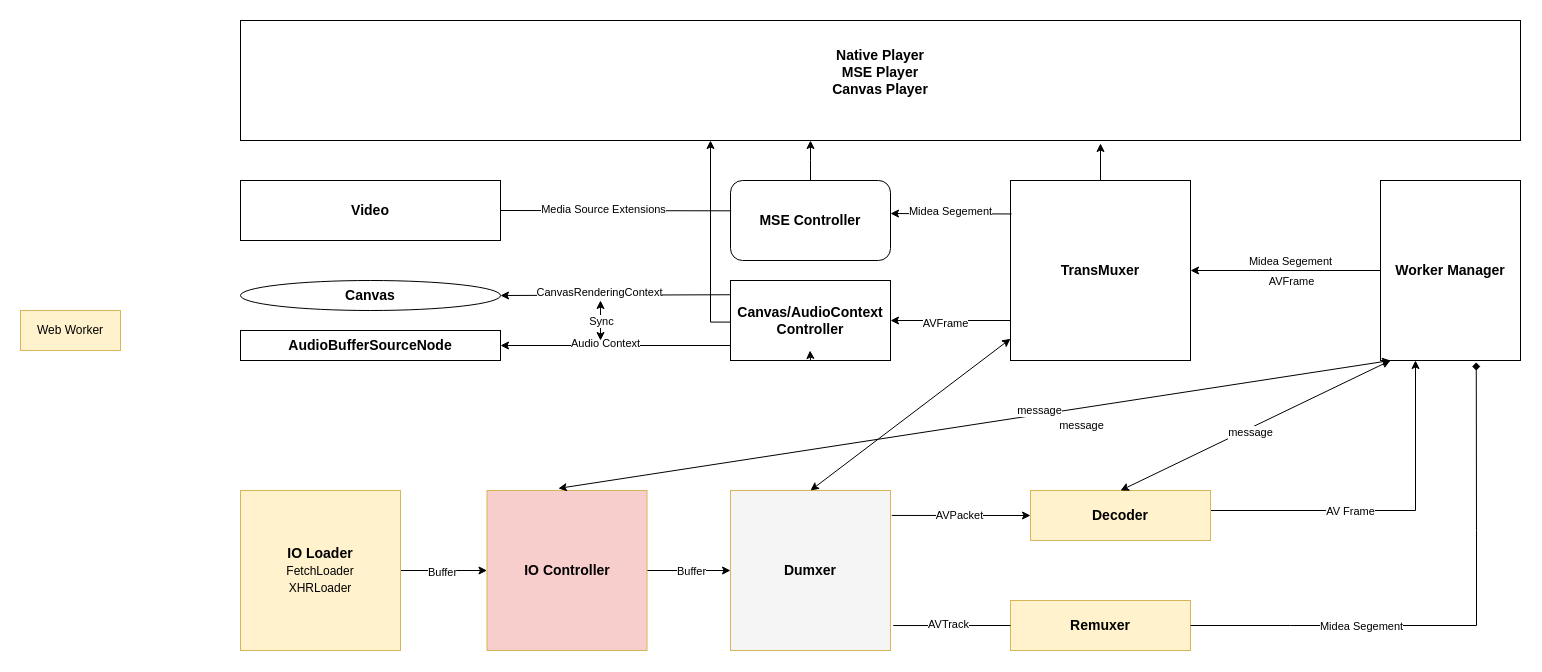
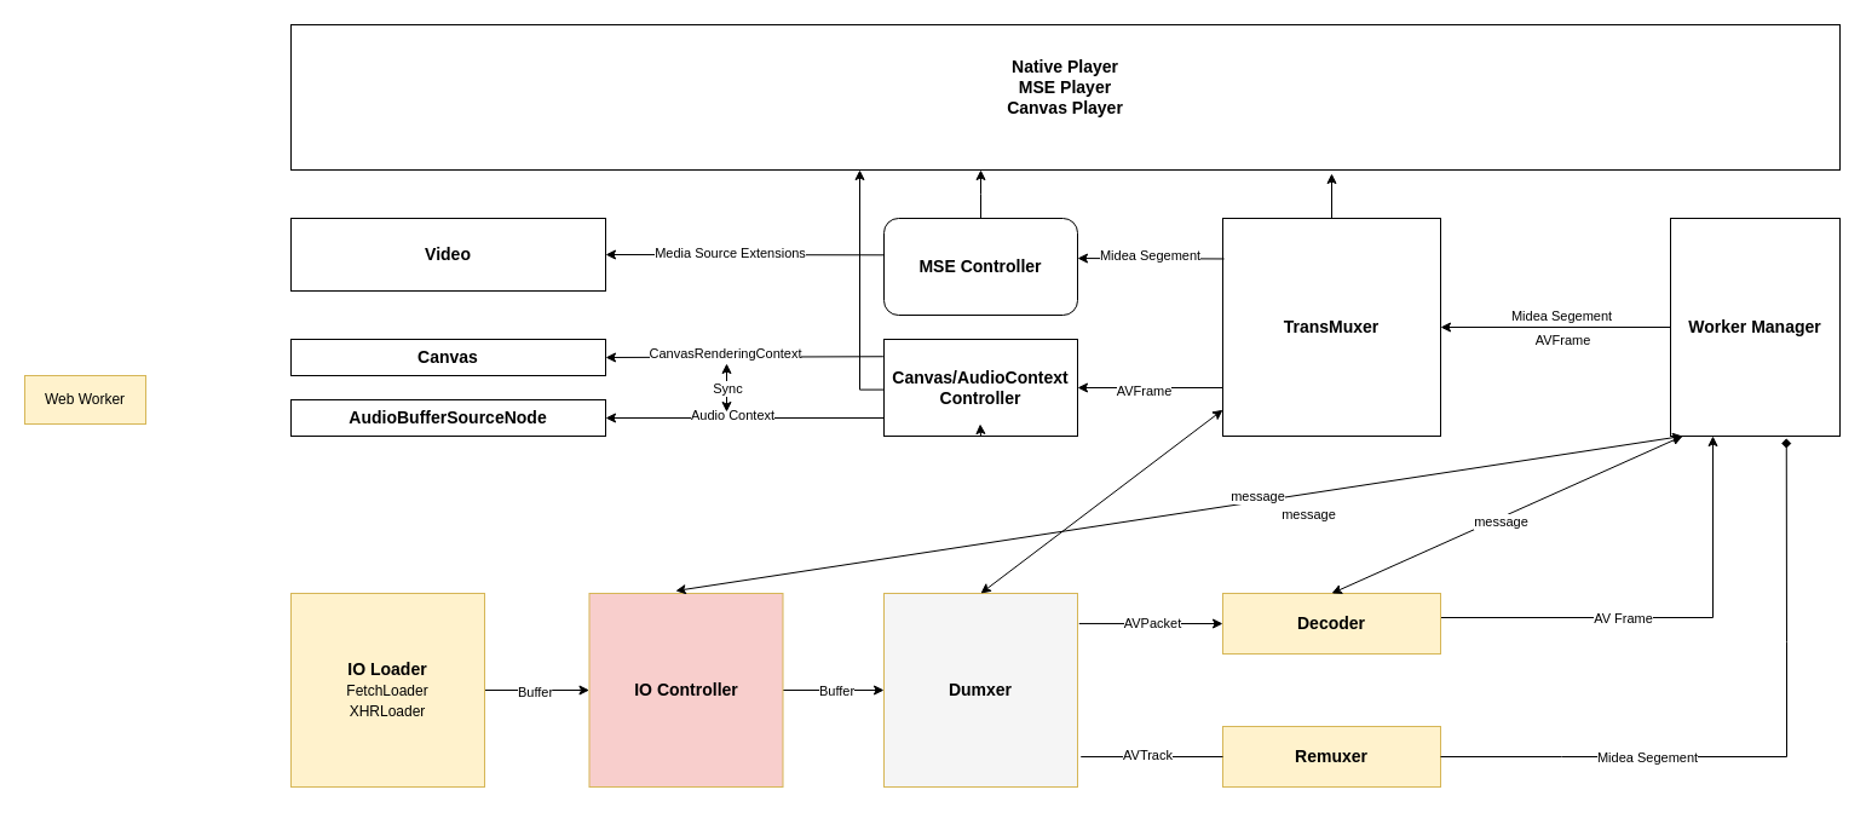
  <mxCell id="0" />
  <mxCell id="1" parent="0" />
  <mxCell id="2" value="&lt;b style=&quot;font-size: 14px;&quot;&gt;Native Player&lt;br&gt;MSE Player&lt;br style=&quot;font-size: 14px;&quot;&gt;Canvas Player&lt;br&gt;&lt;br&gt;&lt;/b&gt;" style="rounded=0;whiteSpace=wrap;html=1;fontSize=14;" parent="1" vertex="1"><mxGeometry x="240" y="20" width="1280" height="120" as="geometry" /></mxCell>
  <mxCell id="3" value="" style="edgeStyle=orthogonalEdgeStyle;rounded=0;orthogonalLoop=1;jettySize=auto;html=1;" parent="1" source="4" target="2" edge="1"><mxGeometry relative="1" as="geometry"><Array as="points"><mxPoint x="810" y="160" /><mxPoint x="810" y="160" /></Array></mxGeometry></mxCell>
  <mxCell id="4" value="&lt;b style=&quot;font-size: 14px;&quot;&gt;MSE Controller&lt;/b&gt;" style="whiteSpace=wrap;html=1;fontSize=14;rounded=1;" parent="1" vertex="1"><mxGeometry x="730" y="180" width="160" height="80" as="geometry" /></mxCell>
  <mxCell id="5" value="&lt;b style=&quot;font-size: 14px;&quot;&gt;TransMuxer&lt;/b&gt;" style="rounded=0;whiteSpace=wrap;html=1;fontSize=14;" parent="1" vertex="1"><mxGeometry x="1010" y="180" width="180" height="180" as="geometry" /></mxCell>
  <mxCell id="6" style="edgeStyle=orthogonalEdgeStyle;rounded=0;orthogonalLoop=1;jettySize=auto;html=1;entryX=0.385;entryY=0.987;entryDx=0;entryDy=0;entryPerimeter=0;" parent="1" edge="1"><mxGeometry relative="1" as="geometry"><mxPoint x="710" y="140" as="targetPoint" /><mxPoint x="828.9" y="321.56" as="sourcePoint" /><Array as="points"><mxPoint x="709.9" y="321.56" /></Array></mxGeometry></mxCell>
  <mxCell id="7" value="&lt;b style=&quot;font-size: 14px;&quot;&gt;Canvas/AudioContext Controller&lt;/b&gt;" style="rounded=0;whiteSpace=wrap;html=1;fontSize=14;" parent="1" vertex="1"><mxGeometry x="730" y="280" width="160" height="80" as="geometry" /></mxCell>
  <mxCell id="8" value="&lt;b style=&quot;font-size: 14px;&quot;&gt;Dumxer&lt;/b&gt;" style="rounded=0;whiteSpace=wrap;html=1;fontSize=14;fillColor=#f5f5f5;strokeColor=#d6b656;" parent="1" vertex="1"><mxGeometry x="730" y="490" width="160" height="160" as="geometry" /></mxCell>
  <mxCell id="9" value="&lt;b style=&quot;font-size: 14px;&quot;&gt;Remuxer&lt;/b&gt;" style="rounded=0;whiteSpace=wrap;html=1;fontSize=14;fillColor=#fff2cc;strokeColor=#d6b656;" parent="1" vertex="1"><mxGeometry x="1010" y="600" width="180" height="50" as="geometry" /></mxCell>
  <mxCell id="10" value="" style="edgeStyle=orthogonalEdgeStyle;rounded=0;orthogonalLoop=1;jettySize=auto;html=1;fontSize=14;entryX=0.25;entryY=1;entryDx=0;entryDy=0;" parent="1" source="12" target="42" edge="1"><mxGeometry relative="1" as="geometry"><Array as="points"><mxPoint x="1415" y="510" /></Array></mxGeometry></mxCell>
  <mxCell id="11" value="AV Frame" style="edgeLabel;html=1;align=center;verticalAlign=middle;resizable=0;points=[];" parent="10" vertex="1" connectable="0"><mxGeometry x="0.033" y="4" relative="1" as="geometry"><mxPoint x="-44" y="4" as="offset" /></mxGeometry></mxCell>
- <mxCell id="12" value="&lt;b style=&quot;font-size: 14px;&quot;&gt;Decoder&lt;/b&gt;" style="rounded=0;whiteSpace=wrap;html=1;fontSize=14;fillColor=#fff2cc;strokeColor=#d6b656;" parent="1" vertex="1"><mxGeometry x="1030" y="490" width="180" height="50" as="geometry" /></mxCell>
+ <mxCell id="12" value="&lt;b style=&quot;font-size: 14px;&quot;&gt;Decoder&lt;/b&gt;" style="rounded=0;whiteSpace=wrap;html=1;fontSize=14;fillColor=#fff2cc;strokeColor=#d6b656;" parent="1" vertex="1"><mxGeometry x="1010" y="490" width="180" height="50" as="geometry" /></mxCell>
  <mxCell id="13" value="&lt;b style=&quot;font-size: 14px;&quot;&gt;Video&lt;/b&gt;" style="rounded=0;whiteSpace=wrap;html=1;fontSize=14;" parent="1" vertex="1"><mxGeometry x="240" y="180" width="260" height="60" as="geometry" /></mxCell>
- <mxCell id="14" value="&lt;b style=&quot;font-size: 14px;&quot;&gt;Canvas&lt;/b&gt;" style="ellipse;whiteSpace=wrap;html=1;fontSize=14;" parent="1" vertex="1"><mxGeometry x="240" y="280" width="260" height="30" as="geometry" /></mxCell>
+ <mxCell id="14" value="&lt;b style=&quot;font-size: 14px;&quot;&gt;Canvas&lt;/b&gt;" style="rounded=0;whiteSpace=wrap;html=1;fontSize=14;" parent="1" vertex="1"><mxGeometry x="240" y="280" width="260" height="30" as="geometry" /></mxCell>
  <mxCell id="15" value="&lt;b style=&quot;font-size: 14px;&quot;&gt;AudioBufferSourceNode&lt;/b&gt;" style="rounded=0;whiteSpace=wrap;html=1;fontSize=14;" parent="1" vertex="1"><mxGeometry x="240" y="330" width="260" height="30" as="geometry" /></mxCell>
  <mxCell id="16" style="edgeStyle=orthogonalEdgeStyle;rounded=0;orthogonalLoop=1;jettySize=auto;html=1;exitX=1;exitY=0.5;exitDx=0;exitDy=0;entryX=0;entryY=0.5;entryDx=0;entryDy=0;fontSize=14;" parent="1" source="18" target="21" edge="1"><mxGeometry relative="1" as="geometry" /></mxCell>
  <mxCell id="17" value="Buffer" style="edgeLabel;html=1;align=center;verticalAlign=middle;resizable=0;points=[];" parent="16" vertex="1" connectable="0"><mxGeometry x="-0.046" y="-1" relative="1" as="geometry"><mxPoint as="offset" /></mxGeometry></mxCell>
  <mxCell id="18" value="&lt;font style=&quot;font-size: 12px;&quot;&gt;&lt;b style=&quot;font-size: 14px;&quot;&gt;IO Loader&lt;/b&gt;&lt;br style=&quot;font-size: 14px;&quot;&gt;&lt;font style=&quot;font-size: 12px;&quot;&gt;FetchLoader&lt;br style=&quot;&quot;&gt;XHRLoade&lt;/font&gt;r&lt;/font&gt;" style="rounded=0;whiteSpace=wrap;html=1;fontSize=14;fillColor=#fff2cc;strokeColor=#d6b656;" parent="1" vertex="1"><mxGeometry x="240" y="490" width="160" height="160" as="geometry" /></mxCell>
  <mxCell id="19" style="edgeStyle=orthogonalEdgeStyle;rounded=0;orthogonalLoop=1;jettySize=auto;html=1;exitX=1;exitY=0.5;exitDx=0;exitDy=0;entryX=0;entryY=0.5;entryDx=0;entryDy=0;fontSize=14;" parent="1" source="21" target="8" edge="1"><mxGeometry relative="1" as="geometry" /></mxCell>
  <mxCell id="20" value="Buffer" style="edgeLabel;html=1;align=center;verticalAlign=middle;resizable=0;points=[];" parent="19" vertex="1" connectable="0"><mxGeometry x="0.042" y="6" relative="1" as="geometry"><mxPoint y="6" as="offset" /></mxGeometry></mxCell>
  <mxCell id="21" value="&lt;b style=&quot;font-size: 14px;&quot;&gt;IO Controller&lt;/b&gt;" style="rounded=0;whiteSpace=wrap;html=1;fontSize=14;fillColor=#f8cecc;strokeColor=#d6b656;" parent="1" vertex="1"><mxGeometry x="486.5" y="490" width="160" height="160" as="geometry" /></mxCell>
  <mxCell id="22" value="" style="endArrow=classic;html=1;rounded=0;entryX=0;entryY=0.5;entryDx=0;entryDy=0;exitX=1.008;exitY=0.156;exitDx=0;exitDy=0;exitPerimeter=0;fontSize=14;" parent="1" source="8" target="12" edge="1"><mxGeometry width="50" height="50" relative="1" as="geometry"><mxPoint x="930" y="540" as="sourcePoint" /><mxPoint x="980" y="490" as="targetPoint" /></mxGeometry></mxCell>
  <mxCell id="23" value="AVPacket" style="edgeLabel;html=1;align=center;verticalAlign=middle;resizable=0;points=[];" parent="22" vertex="1" connectable="0"><mxGeometry x="-0.215" y="3" relative="1" as="geometry"><mxPoint x="13" y="3" as="offset" /></mxGeometry></mxCell>
  <mxCell id="24" value="" style="endArrow=none;html=1;rounded=0;entryX=0;entryY=0.5;entryDx=0;entryDy=0;exitX=1.017;exitY=0.844;exitDx=0;exitDy=0;exitPerimeter=0;fontSize=14;" parent="1" source="8" target="9" edge="1"><mxGeometry width="50" height="50" relative="1" as="geometry"><mxPoint x="940" y="640" as="sourcePoint" /><mxPoint x="990" y="590" as="targetPoint" /></mxGeometry></mxCell>
  <mxCell id="25" value="AVTrack" style="edgeLabel;html=1;align=center;verticalAlign=middle;resizable=0;points=[];" vertex="1" connectable="0" parent="24"><mxGeometry x="-0.063" y="2" relative="1" as="geometry"><mxPoint as="offset" /></mxGeometry></mxCell>
  <mxCell id="26" value="" style="endArrow=diamond;html=1;rounded=0;entryX=0.684;entryY=1.01;entryDx=0;entryDy=0;fontSize=14;exitX=1;exitY=0.5;exitDx=0;exitDy=0;entryPerimeter=0;" parent="1" source="9" target="42" edge="1"><mxGeometry width="50" height="50" relative="1" as="geometry"><mxPoint x="1190" y="530" as="sourcePoint" /><mxPoint x="1300" y="530" as="targetPoint" /><Array as="points"><mxPoint x="1290" y="625" /><mxPoint x="1476" y="625" /><mxPoint x="1476" y="530" /></Array></mxGeometry></mxCell>
  <mxCell id="27" value="Midea Segement" style="edgeLabel;html=1;align=center;verticalAlign=middle;resizable=0;points=[];" vertex="1" connectable="0" parent="26"><mxGeometry x="-0.486" y="1" relative="1" as="geometry"><mxPoint x="29" y="1" as="offset" /></mxGeometry></mxCell>
  <mxCell id="28" value="" style="endArrow=classic;html=1;rounded=0;entryX=1;entryY=0.5;entryDx=0;entryDy=0;fontSize=14;" parent="1" target="7" edge="1"><mxGeometry width="50" height="50" relative="1" as="geometry"><mxPoint x="1010" y="320" as="sourcePoint" /><mxPoint x="1020" y="420" as="targetPoint" /></mxGeometry></mxCell>
  <mxCell id="29" value="AVFrame&lt;br&gt;" style="edgeLabel;html=1;align=center;verticalAlign=middle;resizable=0;points=[];" parent="28" vertex="1" connectable="0"><mxGeometry x="0.086" y="2" relative="1" as="geometry"><mxPoint x="-1" as="offset" /></mxGeometry></mxCell>
  <mxCell id="30" value="" style="endArrow=classic;html=1;rounded=0;fontSize=14;exitX=0.006;exitY=0.186;exitDx=0;exitDy=0;exitPerimeter=0;entryX=1;entryY=0.413;entryDx=0;entryDy=0;entryPerimeter=0;" parent="1" source="5" target="4" edge="1"><mxGeometry width="50" height="50" relative="1" as="geometry"><mxPoint x="1010" y="230" as="sourcePoint" /><mxPoint x="950" y="213" as="targetPoint" /></mxGeometry></mxCell>
  <mxCell id="31" value="Midea Segement" style="edgeLabel;html=1;align=center;verticalAlign=middle;resizable=0;points=[];" parent="30" vertex="1" connectable="0"><mxGeometry x="0.265" y="-4" relative="1" as="geometry"><mxPoint x="15" y="1" as="offset" /></mxGeometry></mxCell>
- <mxCell id="32" value="" style="endArrow=none;html=1;rounded=0;entryX=1;entryY=0.5;entryDx=0;entryDy=0;exitX=0.004;exitY=0.379;exitDx=0;exitDy=0;exitPerimeter=0;fontSize=14;" parent="1" source="4" target="13" edge="1"><mxGeometry width="50" height="50" relative="1" as="geometry"><mxPoint x="730" y="240" as="sourcePoint" /><mxPoint x="780" y="190" as="targetPoint" /></mxGeometry></mxCell>
+ <mxCell id="32" value="" style="endArrow=classic;html=1;rounded=0;entryX=1;entryY=0.5;entryDx=0;entryDy=0;exitX=0.004;exitY=0.379;exitDx=0;exitDy=0;exitPerimeter=0;fontSize=14;" parent="1" source="4" target="13" edge="1"><mxGeometry width="50" height="50" relative="1" as="geometry"><mxPoint x="730" y="240" as="sourcePoint" /><mxPoint x="780" y="190" as="targetPoint" /></mxGeometry></mxCell>
  <mxCell id="33" value="Media Source Extensions" style="edgeLabel;html=1;align=center;verticalAlign=middle;resizable=0;points=[];" parent="32" vertex="1" connectable="0"><mxGeometry x="0.113" y="-2" relative="1" as="geometry"><mxPoint as="offset" /></mxGeometry></mxCell>
  <mxCell id="34" value="" style="endArrow=classic;html=1;rounded=0;entryX=1;entryY=0.5;entryDx=0;entryDy=0;exitX=-0.004;exitY=0.178;exitDx=0;exitDy=0;exitPerimeter=0;fontSize=14;" parent="1" source="7" target="14" edge="1"><mxGeometry width="50" height="50" relative="1" as="geometry"><mxPoint y="430" as="sourcePoint" x="900" /><mxPoint x="950" y="380" as="targetPoint" /></mxGeometry></mxCell>
  <mxCell id="35" value="CanvasRenderingContext" style="edgeLabel;html=1;align=center;verticalAlign=middle;resizable=0;points=[];" parent="34" vertex="1" connectable="0"><mxGeometry x="0.144" y="-3" relative="1" as="geometry"><mxPoint as="offset" /></mxGeometry></mxCell>
  <mxCell id="36" value="" style="endArrow=classic;html=1;rounded=0;entryX=1;entryY=0.5;entryDx=0;entryDy=0;fontSize=14;" parent="1" target="15" edge="1"><mxGeometry width="50" height="50" relative="1" as="geometry"><mxPoint x="730" y="345" as="sourcePoint" /><mxPoint x="710" y="345.5" as="targetPoint" /></mxGeometry></mxCell>
  <mxCell id="37" value="Audio Context&lt;br&gt;" style="edgeLabel;html=1;align=center;verticalAlign=middle;resizable=0;points=[];" parent="36" vertex="1" connectable="0"><mxGeometry x="0.107" y="-3" relative="1" as="geometry"><mxPoint x="1" as="offset" /></mxGeometry></mxCell>
  <mxCell id="38" value="" style="endArrow=classic;html=1;rounded=0;exitX=0.5;exitY=0;exitDx=0;exitDy=0;" parent="1" source="5" edge="1"><mxGeometry width="50" height="50" relative="1" as="geometry"><mxPoint x="1075" y="180" as="sourcePoint" /><mxPoint x="1100" y="143" as="targetPoint" /></mxGeometry></mxCell>
  <mxCell id="39" value="Web Worker" style="rounded=0;whiteSpace=wrap;html=1;fillColor=#fff2cc;strokeColor=#d6b656;" parent="1" vertex="1"><mxGeometry x="20" y="310" width="100" height="40" as="geometry" /></mxCell>
  <mxCell id="40" value="" style="edgeStyle=orthogonalEdgeStyle;rounded=0;orthogonalLoop=1;jettySize=auto;html=1;" parent="1" source="42" target="5" edge="1"><mxGeometry relative="1" as="geometry" /></mxCell>
  <mxCell id="41" value="Midea Segement" style="edgeLabel;html=1;align=center;verticalAlign=middle;resizable=0;points=[];" parent="40" vertex="1" connectable="0"><mxGeometry x="-0.393" y="-4" relative="1" as="geometry"><mxPoint x="-33" y="-6" as="offset" /></mxGeometry></mxCell>
  <mxCell id="42" value="Worker Manager" style="rounded=0;whiteSpace=wrap;html=1;fontStyle=1;fontSize=14;" parent="1" vertex="1"><mxGeometry x="1380" y="180" width="140" height="180" as="geometry" /></mxCell>
  <mxCell id="43" value="AVFrame&lt;br&gt;" style="edgeLabel;html=1;align=center;verticalAlign=middle;resizable=0;points=[];" parent="1" vertex="1" connectable="0"><mxGeometry x="1290.005" y="280" as="geometry" /></mxCell>
  <mxCell id="44" value="" style="endArrow=classic;startArrow=classic;html=1;rounded=0;" edge="1" parent="1"><mxGeometry width="50" height="50" relative="1" as="geometry"><mxPoint x="600" y="340" as="sourcePoint" /><mxPoint x="600" y="300" as="targetPoint" /></mxGeometry></mxCell>
  <mxCell id="45" value="Sync" style="edgeLabel;html=1;align=center;verticalAlign=middle;resizable=0;points=[];" vertex="1" connectable="0" parent="44"><mxGeometry x="-0.017" relative="1" as="geometry"><mxPoint as="offset" /></mxGeometry></mxCell>
  <mxCell id="46" value="" style="endArrow=classic;startArrow=classic;html=1;rounded=0;exitX=0.5;exitY=0;exitDx=0;exitDy=0;" edge="1" parent="1" source="8" target="5"><mxGeometry width="50" height="50" relative="1" as="geometry"><mxPoint x="1110" y="500" as="sourcePoint" /><mxPoint x="1407" y="370" as="targetPoint" /></mxGeometry></mxCell>
  <mxCell id="47" value="" style="endArrow=classic;startArrow=classic;html=1;rounded=0;exitX=0.446;exitY=-0.013;exitDx=0;exitDy=0;exitPerimeter=0;" edge="1" parent="1" source="21"><mxGeometry width="50" height="50" relative="1" as="geometry"><mxPoint x="1120" y="510" as="sourcePoint" /><mxPoint x="1390" y="360" as="targetPoint" /></mxGeometry></mxCell>
  <mxCell id="48" value="message" style="edgeLabel;html=1;align=center;verticalAlign=middle;resizable=0;points=[];" vertex="1" connectable="0" parent="47"><mxGeometry x="0.158" y="4" relative="1" as="geometry"><mxPoint as="offset" /></mxGeometry></mxCell>
  <mxCell id="49" value="message" style="edgeLabel;html=1;align=center;verticalAlign=middle;resizable=0;points=[];" vertex="1" connectable="0" parent="1"><mxGeometry x="1048.656" y="419.963" as="geometry"><mxPoint x="32" y="5" as="offset" /></mxGeometry></mxCell>
  <mxCell id="50" value="" style="endArrow=classic;startArrow=classic;html=1;rounded=0;exitX=0.5;exitY=0;exitDx=0;exitDy=0;" edge="1" parent="1" source="12"><mxGeometry width="50" height="50" relative="1" as="geometry"><mxPoint x="809.5" y="500" as="sourcePoint" /><mxPoint x="1390" y="360" as="targetPoint" /></mxGeometry></mxCell>
  <mxCell id="51" value="message" style="edgeLabel;html=1;align=center;verticalAlign=middle;resizable=0;points=[];" vertex="1" connectable="0" parent="50"><mxGeometry x="-0.051" y="-3" relative="1" as="geometry"><mxPoint as="offset" /></mxGeometry></mxCell>
  <mxCell id="52" style="edgeStyle=orthogonalEdgeStyle;rounded=0;orthogonalLoop=1;jettySize=auto;html=1;exitX=0.5;exitY=1;exitDx=0;exitDy=0;entryX=0.497;entryY=0.875;entryDx=0;entryDy=0;entryPerimeter=0;" edge="1" parent="1" source="7" target="7"><mxGeometry relative="1" as="geometry" /></mxCell>
